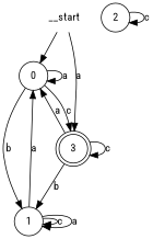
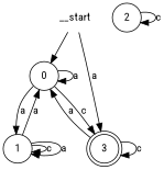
  digraph {
    fontname="Roboto Condensed"
    node [fontname="Roboto Condensed" shape=circle]
    edge [fontname="Roboto Condensed"]
    __start [shape=none]
    n2 [label=0]
    n3 [label=3 shape=doublecircle]
    n4 [label=1]
    n5 [label=2]
    __start -> n2
    __start -> n3 [label=a]
    n2 -> n2 [label=a]
    n2 -> n3 [label=c]
-   n2 -> n4 [label=b]
+   n2 -> n4 [label=a]
    n3 -> n2 [label=a]
    n3 -> n3 [label=c]
-   n3 -> n4 [label=b]
    n4 -> n2 [label=a]
    n4 -> n4 [label=c]
    n4 -> n4 [label=a]
    n5 -> n5 [label=c]
  }
